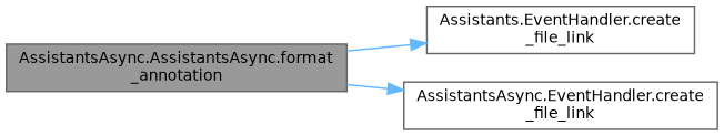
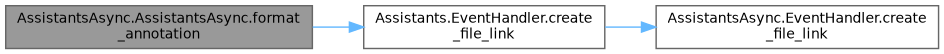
  digraph {
    rankdir=LR
    node [color=grey40 fillcolor=white fontname=Helvetica fontsize=10 shape=box style=filled]
    edge [color=steelblue1 fontname=Helvetica fontsize=10 labelfontname=Helvetica labelfontsize=10 style=solid]
    n1 [color=gray40 fillcolor=grey60 fontcolor=black height=0.2 label="AssistantsAsync.AssistantsAsync.format\l_annotation" width=0.4]
    n2 [height=0.2 label="Assistants.EventHandler.create\l_file_link" width=0.4]
    n3 [height=0.2 label="AssistantsAsync.EventHandler.create\l_file_link" width=0.4]
    n1 -> n2
-   n1 -> n3
+   n2 -> n3
  }
